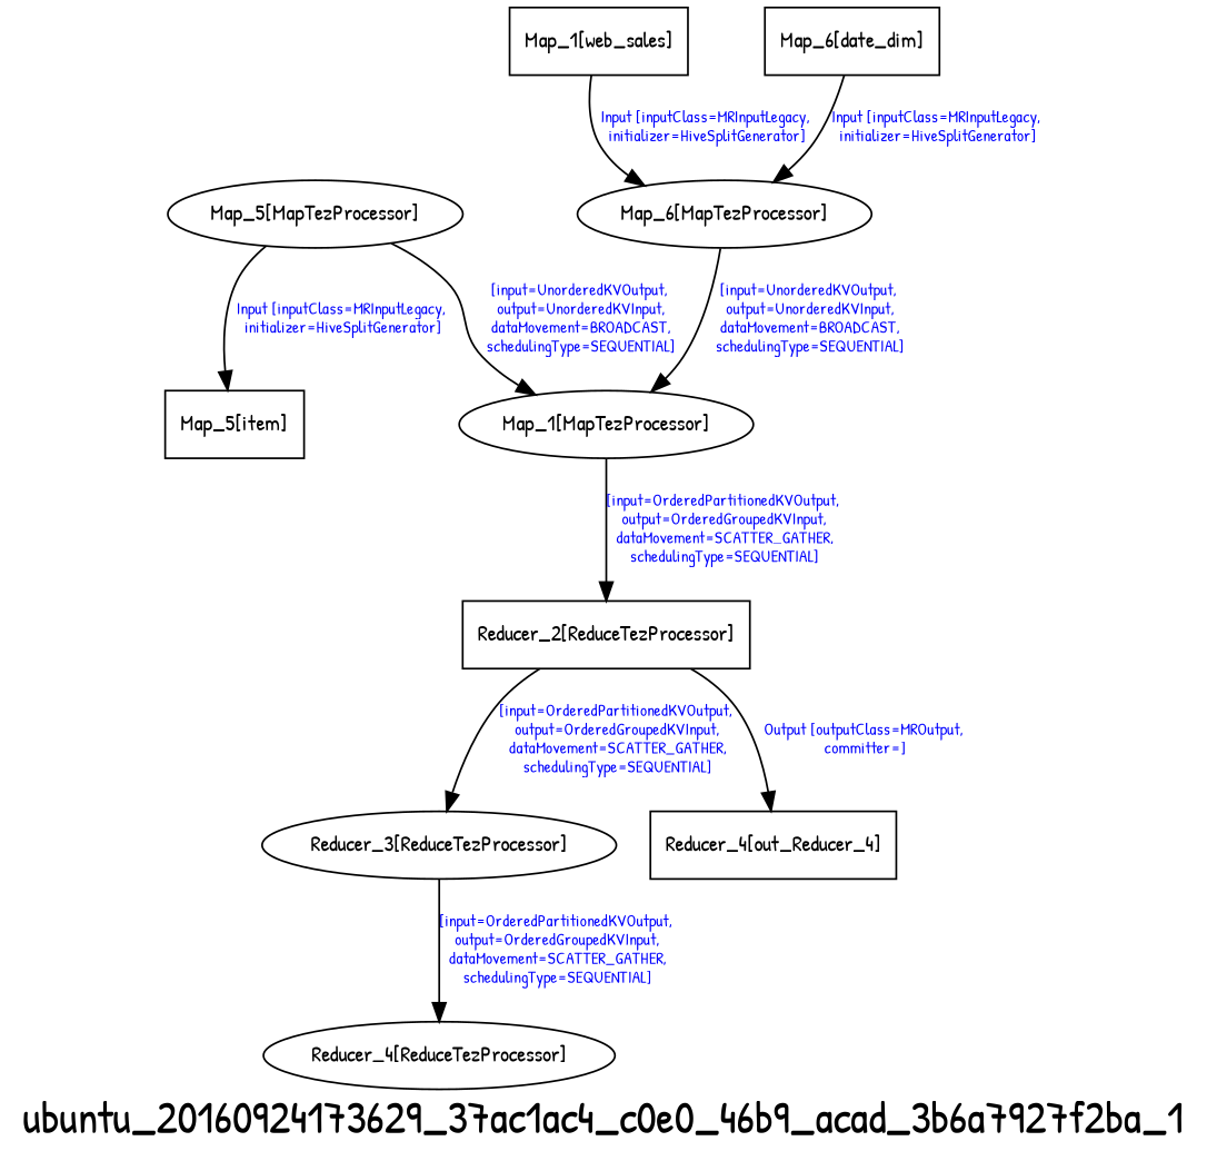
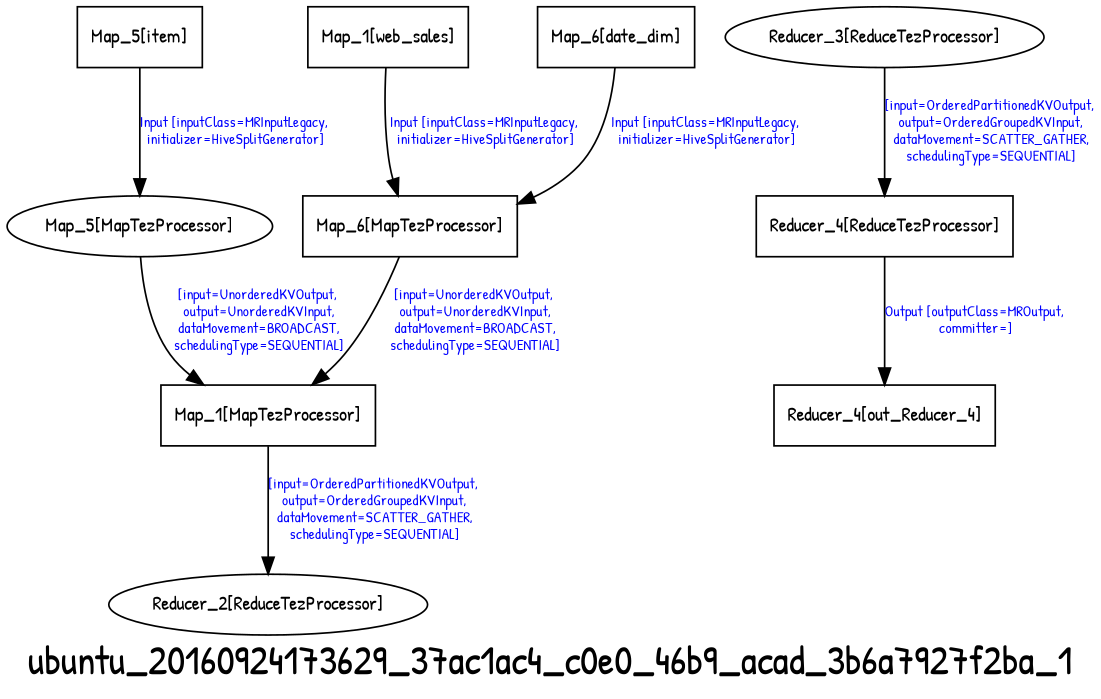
  digraph {
    fontname="Patrick Hand"
    fontsize=24
    label=ubuntu_20160924173629_37ac1ac4_c0e0_46b9_acad_3b6a7927f2ba_1
    node [fontname="Patrick Hand" fontsize=12]
    edge [fontcolor=blue fontname="Patrick Hand" fontsize=9]
    n1 [label="Map_5[item]" shape=box]
    n2 [label="Map_5[MapTezProcessor]"]
-   n3 [label="Map_1[MapTezProcessor]"]
-   n4 [label="Reducer_2[ReduceTezProcessor]" shape=box]
+   n3 [label="Map_1[MapTezProcessor]" shape=box]
+   n4 [label="Reducer_2[ReduceTezProcessor]"]
    n5 [label="Map_1[web_sales]" shape=box]
-   n6 [label="Map_6[MapTezProcessor]"]
+   n6 [label="Map_6[MapTezProcessor]" shape=box]
    n7 [label="Reducer_3[ReduceTezProcessor]"]
-   n8 [label="Reducer_4[ReduceTezProcessor]"]
+   n8 [label="Reducer_4[ReduceTezProcessor]" shape=box]
    n9 [label="Reducer_4[out_Reducer_4]" shape=box]
    n10 [label="Map_6[date_dim]" shape=box]
-   n2 -> n1 [label="Input [inputClass=MRInputLegacy,\n initializer=HiveSplitGenerator]"]
+   n1 -> n2 [label="Input [inputClass=MRInputLegacy,\n initializer=HiveSplitGenerator]"]
    n2 -> n3 [label="[input=UnorderedKVOutput,\n output=UnorderedKVInput,\n dataMovement=BROADCAST,\n schedulingType=SEQUENTIAL]"]
    n3 -> n4 [label="[input=OrderedPartitionedKVOutput,\n output=OrderedGroupedKVInput,\n dataMovement=SCATTER_GATHER,\n schedulingType=SEQUENTIAL]"]
-   n4 -> n7 [label="[input=OrderedPartitionedKVOutput,\n output=OrderedGroupedKVInput,\n dataMovement=SCATTER_GATHER,\n schedulingType=SEQUENTIAL]"]
    n5 -> n6 [label="Input [inputClass=MRInputLegacy,\n initializer=HiveSplitGenerator]"]
    n6 -> n3 [label="[input=UnorderedKVOutput,\n output=UnorderedKVInput,\n dataMovement=BROADCAST,\n schedulingType=SEQUENTIAL]"]
    n7 -> n8 [label="[input=OrderedPartitionedKVOutput,\n output=OrderedGroupedKVInput,\n dataMovement=SCATTER_GATHER,\n schedulingType=SEQUENTIAL]"]
-   n4 -> n9 [label="Output [outputClass=MROutput,\n committer=]"]
+   n8 -> n9 [label="Output [outputClass=MROutput,\n committer=]"]
    n10 -> n6 [label="Input [inputClass=MRInputLegacy,\n initializer=HiveSplitGenerator]"]
  }
